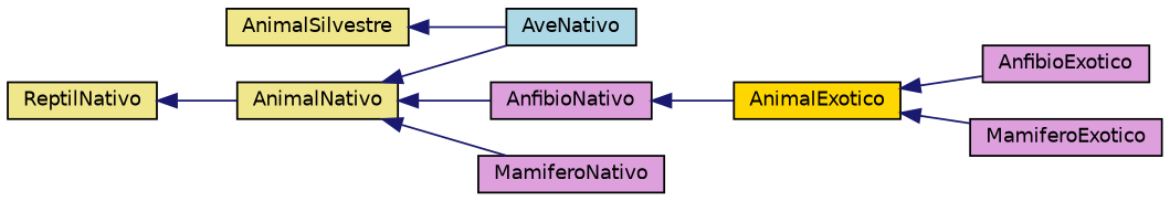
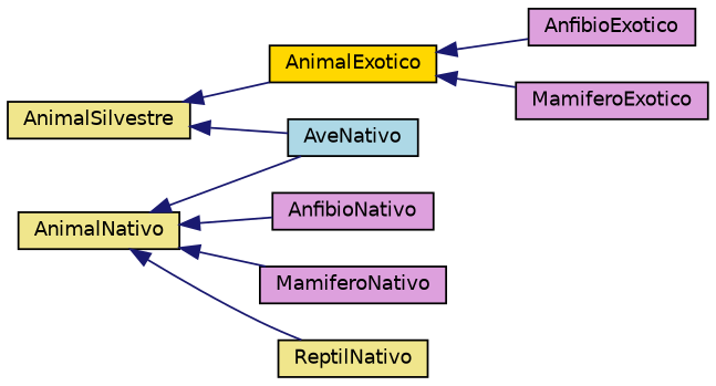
  digraph {
    rankdir=LR
    node [color=black fillcolor=plum fontname=Helvetica fontsize=10 shape=record style=filled]
    edge [color=midnightblue dir=back fontname=Helvetica fontsize=10 labelfontname=Helvetica labelfontsize=10 style=solid]
    n1 [fillcolor=khaki fontcolor=black height=0.2 label=AnimalSilvestre width=0.4]
    n2 [fillcolor=gold height=0.2 label=AnimalExotico width=0.4]
    n3 [fillcolor=lightblue height=0.2 label=AveNativo width=0.4]
    n4 [height=0.2 label=AnfibioExotico width=0.4]
    n5 [height=0.2 label=MamiferoExotico width=0.4]
    n6 [fillcolor=khaki height=0.2 label=AnimalNativo width=0.4]
    n7 [height=0.2 label=AnfibioNativo width=0.4]
    n8 [height=0.2 label=MamiferoNativo width=0.4]
    n9 [fillcolor=khaki height=0.2 label=ReptilNativo width=0.4]
-   n7 -> n2
+   n1 -> n2
    n1 -> n3
    n2 -> n4
    n2 -> n5
    n6 -> n3
    n6 -> n7
    n6 -> n8
-   n9 -> n6
+   n6 -> n9
  }
